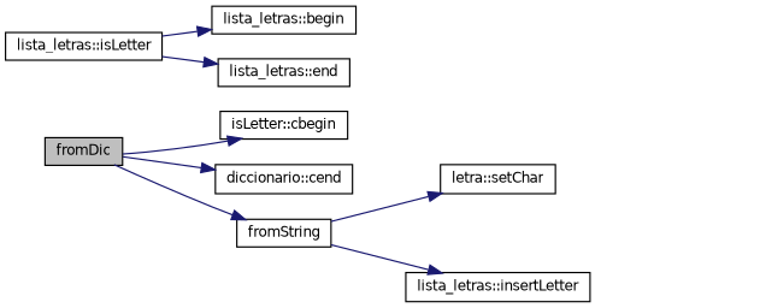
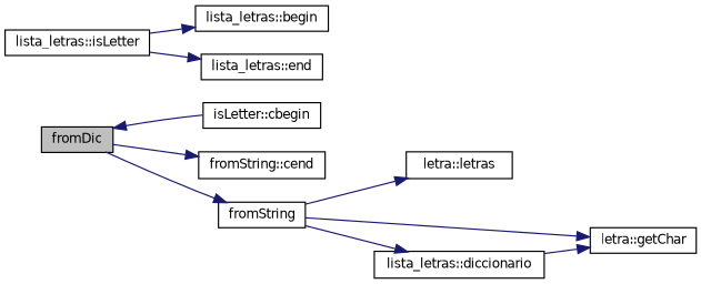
  digraph {
    rankdir=LR
    node [color=black fillcolor=white fontname=Helvetica fontsize=10 shape=record style=filled]
    edge [color=midnightblue fontname=Helvetica fontsize=10 labelfontname=Helvetica labelfontsize=10 style=solid]
    n1 [fillcolor=grey75 fontcolor=black height=0.2 label=fromDic width=0.4]
    n2 [height=0.2 label="isLetter::cbegin" width=0.4]
-   n3 [height=0.2 label="diccionario::cend" width=0.4]
+   n3 [height=0.2 label="fromString::cend" width=0.4]
    n4 [height=0.2 label=fromString width=0.4]
-   n5 [height=0.2 label="letra::setChar" width=0.4]
-   n7 [height=0.2 label="lista_letras::insertLetter" width=0.4]
+   n5 [height=0.2 label="letra::letras" width=0.4]
+   n6 [height=0.2 label="letra::getChar" width=0.4]
+   n7 [height=0.2 label="lista_letras::diccionario" width=0.4]
    n8 [height=0.2 label="lista_letras::isLetter" width=0.4]
    n9 [height=0.2 label="lista_letras::begin" width=0.4]
    n10 [height=0.2 label="lista_letras::end" width=0.4]
-   n1 -> n2
+   n2 -> n1
    n1 -> n3
    n1 -> n4
    n4 -> n5
+   n4 -> n6
    n4 -> n7
+   n7 -> n6
    n8 -> n9
    n8 -> n10
  }
